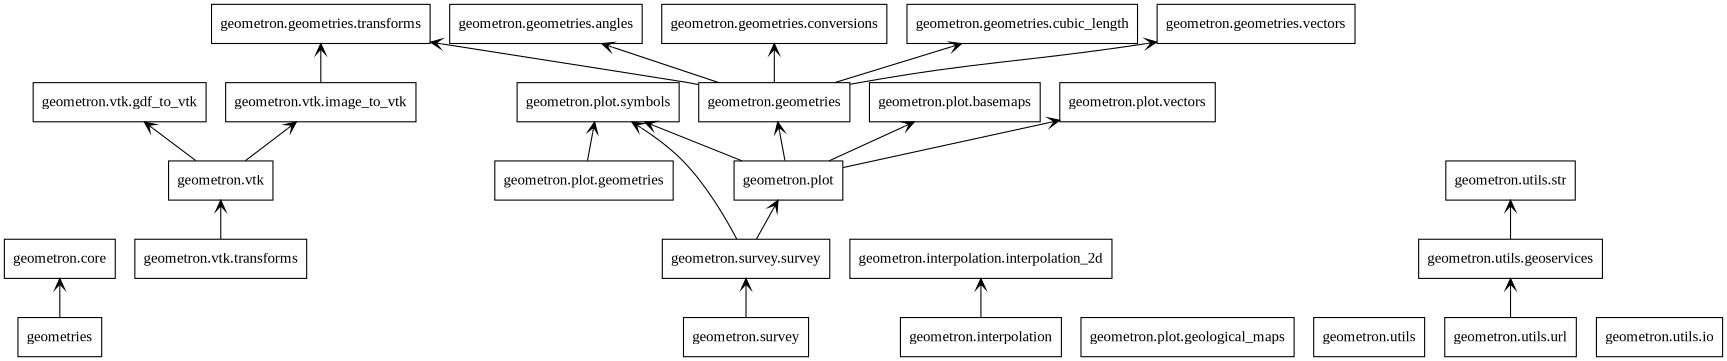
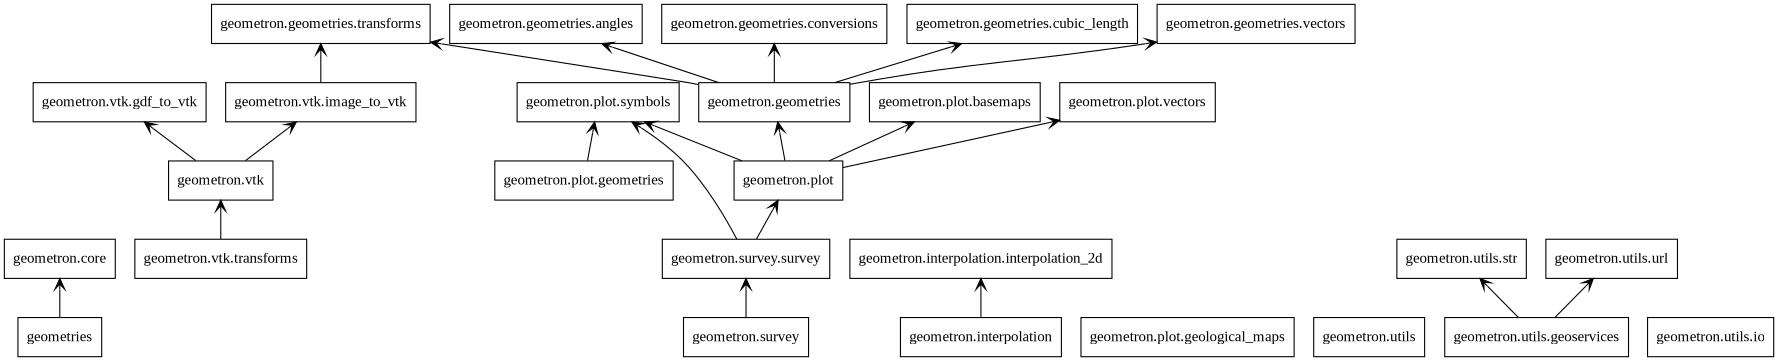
  digraph {
    fontname="Liberation Serif"
    rankdir=BT
    node [color=black fontname="Liberation Serif" shape=box style=solid]
    edge [arrowhead=open arrowtail=none fontname="Liberation Serif"]
    n1 [label=geometries]
    n2 [label="geometron.core"]
    n3 [label="geometron.geometries"]
    n4 [label="geometron.geometries.angles"]
    n5 [label="geometron.geometries.conversions"]
    n6 [label="geometron.geometries.cubic_length"]
    n7 [label="geometron.geometries.transforms"]
    n8 [label="geometron.geometries.vectors"]
    n9 [label="geometron.interpolation"]
    n10 [label="geometron.interpolation.interpolation_2d"]
    n11 [label="geometron.plot"]
    n12 [label="geometron.plot.basemaps"]
    n13 [label="geometron.plot.symbols"]
    n14 [label="geometron.plot.vectors"]
    n15 [label="geometron.plot.geological_maps"]
    n16 [label="geometron.plot.geometries"]
    n17 [label="geometron.survey"]
    n18 [label="geometron.survey.survey"]
    n19 [label="geometron.utils"]
    n20 [label="geometron.utils.geoservices"]
    n21 [label="geometron.utils.str"]
    n22 [label="geometron.utils.url"]
    n23 [label="geometron.utils.io"]
    n24 [label="geometron.vtk"]
    n25 [label="geometron.vtk.gdf_to_vtk"]
    n26 [label="geometron.vtk.image_to_vtk"]
    n27 [label="geometron.vtk.transforms"]
    n1 -> n2
    n3 -> n4
    n3 -> n5
    n3 -> n6
    n3 -> n7
    n3 -> n8
    n9 -> n10
    n11 -> n3
    n11 -> n12
    n11 -> n13
    n11 -> n14
    n16 -> n13
    n17 -> n18
    n18 -> n11
    n18 -> n13
    n20 -> n21
-   n22 -> n20
+   n20 -> n22
    n24 -> n25
    n24 -> n26
    n26 -> n7
    n27 -> n24
  }
